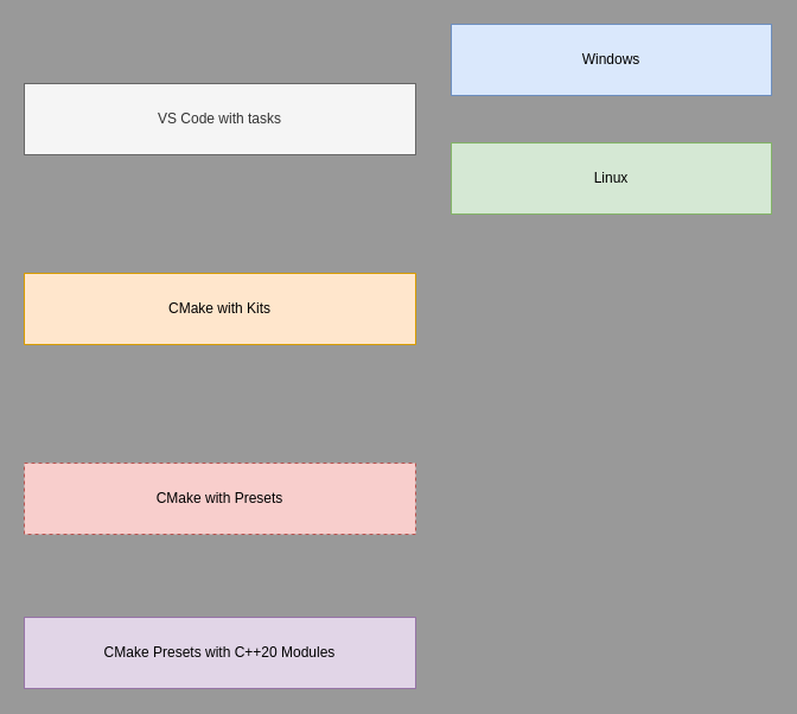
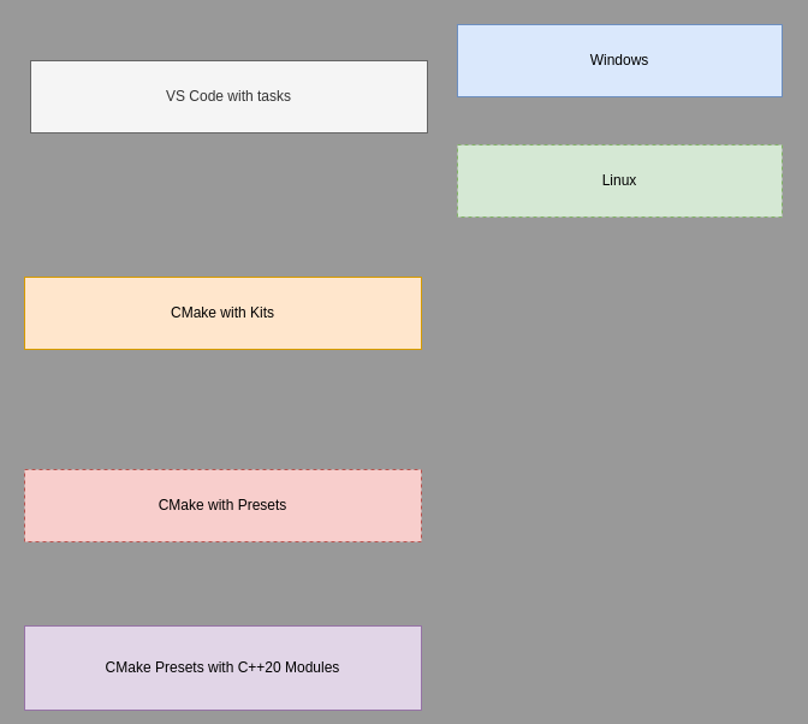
  <mxCell id="0" />
  <mxCell id="1" parent="0" />
- <mxCell id="2" value="VS Code with tasks" style="rounded=0;whiteSpace=wrap;html=1;fillColor=#f5f5f5;fontColor=#333333;strokeColor=#666666;" vertex="1" parent="1"><mxGeometry x="20" y="70" width="330" height="60" as="geometry" /></mxCell>
+ <mxCell id="2" value="VS Code with tasks" style="rounded=0;whiteSpace=wrap;html=1;fillColor=#f5f5f5;fontColor=#333333;strokeColor=#666666;" vertex="1" parent="1"><mxGeometry x="25" y="50" width="330" height="60" as="geometry" /></mxCell>
  <mxCell id="3" value="CMake with Presets" style="rounded=0;whiteSpace=wrap;html=1;fillColor=#f8cecc;strokeColor=#b85450;dashed=1;" vertex="1" parent="1"><mxGeometry x="20" y="390" width="330" height="60" as="geometry" /></mxCell>
  <mxCell id="4" value="CMake with Kits" style="rounded=0;whiteSpace=wrap;html=1;fillColor=#ffe6cc;strokeColor=#d79b00;" vertex="1" parent="1"><mxGeometry x="20" y="230" width="330" height="60" as="geometry" /></mxCell>
- <mxCell id="5" value="CMake Presets with C++20 Modules" style="rounded=0;whiteSpace=wrap;html=1;fillColor=#e1d5e7;strokeColor=#9673a6;" vertex="1" parent="1"><mxGeometry x="20" y="520" width="330" height="60" as="geometry" /></mxCell>
+ <mxCell id="5" value="CMake Presets with C++20 Modules" style="rounded=0;whiteSpace=wrap;html=1;fillColor=#e1d5e7;strokeColor=#9673a6;" vertex="1" parent="1"><mxGeometry x="20" y="520" width="330" height="70" as="geometry" /></mxCell>
  <mxCell id="6" value="Windows" style="rounded=0;whiteSpace=wrap;html=1;fillColor=#dae8fc;strokeColor=#6c8ebf;" vertex="1" parent="1"><mxGeometry x="380" y="20" width="270" height="60" as="geometry" /></mxCell>
- <mxCell id="7" value="Linux" style="rounded=0;whiteSpace=wrap;html=1;fillColor=#d5e8d4;strokeColor=#82b366;" vertex="1" parent="1"><mxGeometry x="380" y="120" width="270" height="60" as="geometry" /></mxCell>
+ <mxCell id="7" value="Linux" style="rounded=0;whiteSpace=wrap;html=1;fillColor=#d5e8d4;strokeColor=#82b366;dashed=1;" vertex="1" parent="1"><mxGeometry x="380" y="120" width="270" height="60" as="geometry" /></mxCell>
